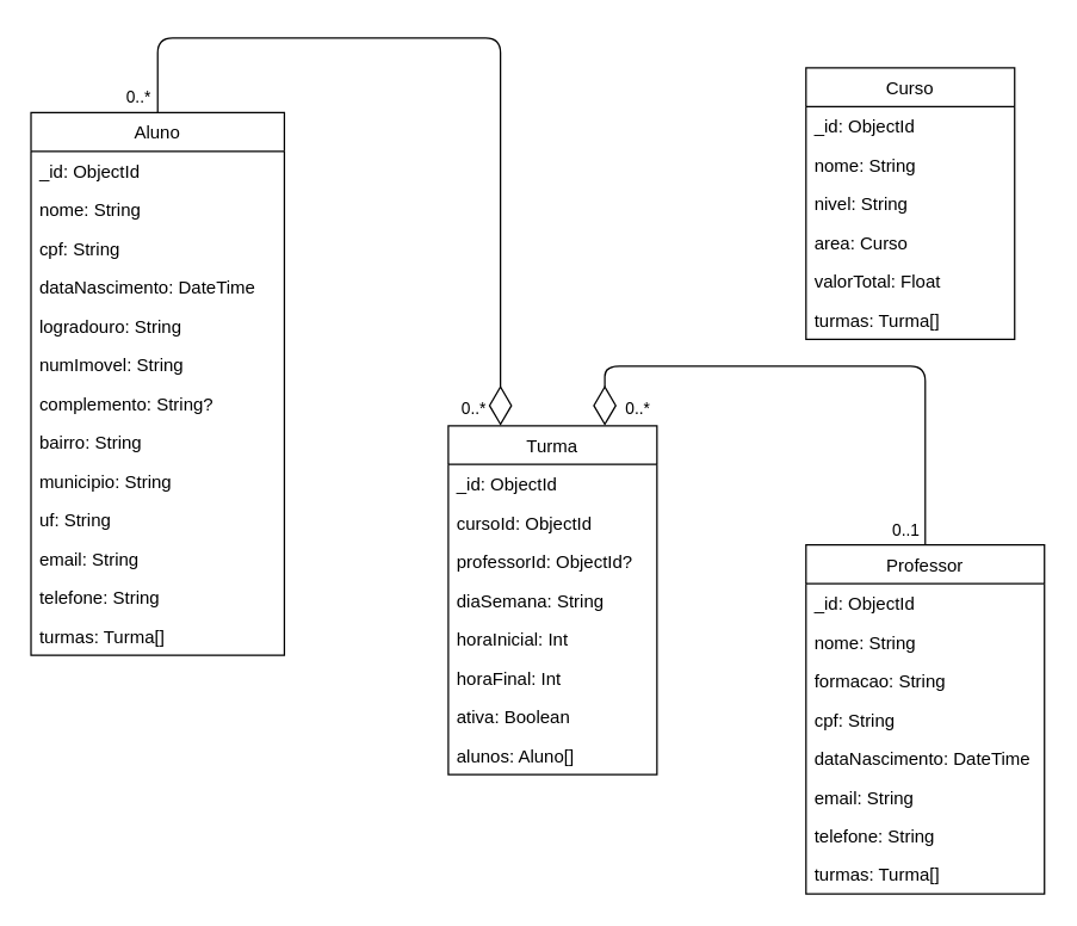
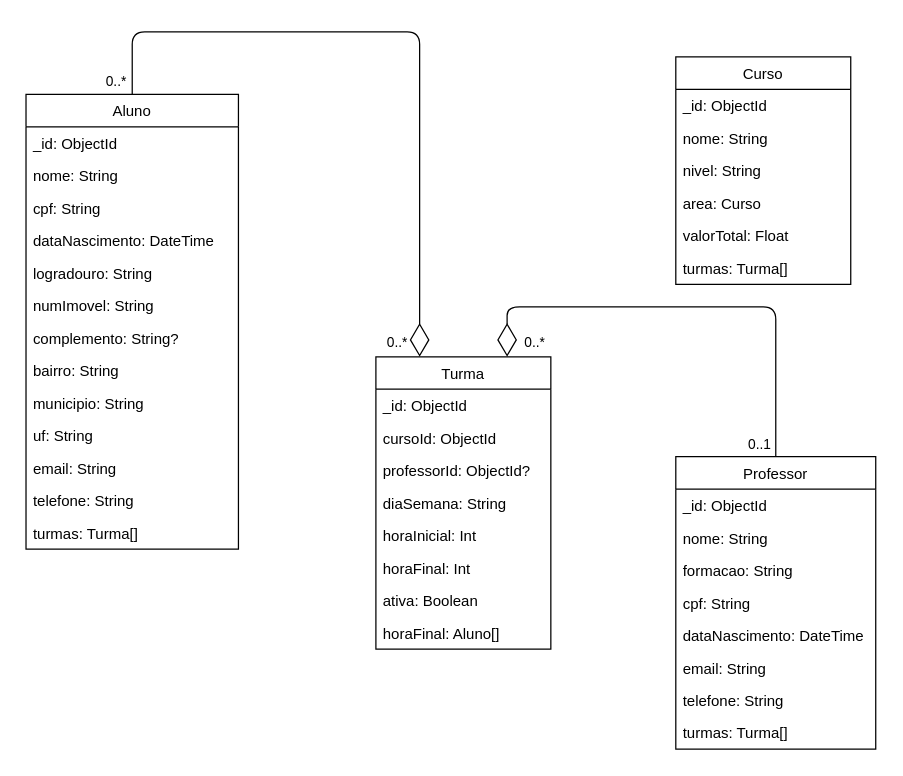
  <mxCell id="0" />
  <mxCell id="1" parent="0" />
  <mxCell id="2" value="Aluno" style="swimlane;fontStyle=0;childLayout=stackLayout;horizontal=1;startSize=26;fillColor=none;horizontalStack=0;resizeParent=1;resizeParentMax=0;resizeLast=0;collapsible=1;marginBottom=0;" parent="1" vertex="1"><mxGeometry x="20" y="70" width="170" height="364" as="geometry" /></mxCell>
  <mxCell id="3" value="_id: ObjectId" style="text;strokeColor=none;fillColor=none;align=left;verticalAlign=top;spacingLeft=4;spacingRight=4;overflow=hidden;rotatable=0;points=[[0,0.5],[1,0.5]];portConstraint=eastwest;" parent="2" vertex="1"><mxGeometry y="26" width="170" height="26" as="geometry" /></mxCell>
  <mxCell id="4" value="nome: String" style="text;strokeColor=none;fillColor=none;align=left;verticalAlign=top;spacingLeft=4;spacingRight=4;overflow=hidden;rotatable=0;points=[[0,0.5],[1,0.5]];portConstraint=eastwest;" parent="2" vertex="1"><mxGeometry y="52" width="170" height="26" as="geometry" /></mxCell>
  <mxCell id="5" value="cpf: String" style="text;strokeColor=none;fillColor=none;align=left;verticalAlign=top;spacingLeft=4;spacingRight=4;overflow=hidden;rotatable=0;points=[[0,0.5],[1,0.5]];portConstraint=eastwest;" parent="2" vertex="1"><mxGeometry y="78" width="170" height="26" as="geometry" /></mxCell>
  <mxCell id="6" value="dataNascimento: DateTime" style="text;strokeColor=none;fillColor=none;align=left;verticalAlign=top;spacingLeft=4;spacingRight=4;overflow=hidden;rotatable=0;points=[[0,0.5],[1,0.5]];portConstraint=eastwest;" parent="2" vertex="1"><mxGeometry y="104" width="170" height="26" as="geometry" /></mxCell>
  <mxCell id="7" value="logradouro: String" style="text;strokeColor=none;fillColor=none;align=left;verticalAlign=top;spacingLeft=4;spacingRight=4;overflow=hidden;rotatable=0;points=[[0,0.5],[1,0.5]];portConstraint=eastwest;" parent="2" vertex="1"><mxGeometry y="130" width="170" height="26" as="geometry" /></mxCell>
  <mxCell id="8" value="numImovel: String" style="text;strokeColor=none;fillColor=none;align=left;verticalAlign=top;spacingLeft=4;spacingRight=4;overflow=hidden;rotatable=0;points=[[0,0.5],[1,0.5]];portConstraint=eastwest;" parent="2" vertex="1"><mxGeometry y="156" width="170" height="26" as="geometry" /></mxCell>
  <mxCell id="9" value="complemento: String?&#10;" style="text;strokeColor=none;fillColor=none;align=left;verticalAlign=top;spacingLeft=4;spacingRight=4;overflow=hidden;rotatable=0;points=[[0,0.5],[1,0.5]];portConstraint=eastwest;" parent="2" vertex="1"><mxGeometry y="182" width="170" height="26" as="geometry" /></mxCell>
  <mxCell id="10" value="bairro: String" style="text;strokeColor=none;fillColor=none;align=left;verticalAlign=top;spacingLeft=4;spacingRight=4;overflow=hidden;rotatable=0;points=[[0,0.5],[1,0.5]];portConstraint=eastwest;" parent="2" vertex="1"><mxGeometry y="208" width="170" height="26" as="geometry" /></mxCell>
  <mxCell id="11" value="municipio: String" style="text;strokeColor=none;fillColor=none;align=left;verticalAlign=top;spacingLeft=4;spacingRight=4;overflow=hidden;rotatable=0;points=[[0,0.5],[1,0.5]];portConstraint=eastwest;" parent="2" vertex="1"><mxGeometry y="234" width="170" height="26" as="geometry" /></mxCell>
  <mxCell id="12" value="uf: String" style="text;strokeColor=none;fillColor=none;align=left;verticalAlign=top;spacingLeft=4;spacingRight=4;overflow=hidden;rotatable=0;points=[[0,0.5],[1,0.5]];portConstraint=eastwest;" parent="2" vertex="1"><mxGeometry y="260" width="170" height="26" as="geometry" /></mxCell>
  <mxCell id="13" value="email: String" style="text;strokeColor=none;fillColor=none;align=left;verticalAlign=top;spacingLeft=4;spacingRight=4;overflow=hidden;rotatable=0;points=[[0,0.5],[1,0.5]];portConstraint=eastwest;" parent="2" vertex="1"><mxGeometry y="286" width="170" height="26" as="geometry" /></mxCell>
  <mxCell id="14" value="telefone: String" style="text;strokeColor=none;fillColor=none;align=left;verticalAlign=top;spacingLeft=4;spacingRight=4;overflow=hidden;rotatable=0;points=[[0,0.5],[1,0.5]];portConstraint=eastwest;" parent="2" vertex="1"><mxGeometry y="312" width="170" height="26" as="geometry" /></mxCell>
  <mxCell id="15" value="turmas: Turma[]" style="text;strokeColor=none;fillColor=none;align=left;verticalAlign=top;spacingLeft=4;spacingRight=4;overflow=hidden;rotatable=0;points=[[0,0.5],[1,0.5]];portConstraint=eastwest;" parent="2" vertex="1"><mxGeometry y="338" width="170" height="26" as="geometry" /></mxCell>
  <mxCell id="16" value="Curso" style="swimlane;fontStyle=0;childLayout=stackLayout;horizontal=1;startSize=26;fillColor=none;horizontalStack=0;resizeParent=1;resizeParentMax=0;resizeLast=0;collapsible=1;marginBottom=0;" parent="1" vertex="1"><mxGeometry x="540" y="40" width="140" height="182" as="geometry" /></mxCell>
  <mxCell id="17" value="_id: ObjectId" style="text;strokeColor=none;fillColor=none;align=left;verticalAlign=top;spacingLeft=4;spacingRight=4;overflow=hidden;rotatable=0;points=[[0,0.5],[1,0.5]];portConstraint=eastwest;" parent="16" vertex="1"><mxGeometry y="26" width="140" height="26" as="geometry" /></mxCell>
  <mxCell id="18" value="nome: String" style="text;strokeColor=none;fillColor=none;align=left;verticalAlign=top;spacingLeft=4;spacingRight=4;overflow=hidden;rotatable=0;points=[[0,0.5],[1,0.5]];portConstraint=eastwest;" parent="16" vertex="1"><mxGeometry y="52" width="140" height="26" as="geometry" /></mxCell>
  <mxCell id="19" value="nivel: String" style="text;strokeColor=none;fillColor=none;align=left;verticalAlign=top;spacingLeft=4;spacingRight=4;overflow=hidden;rotatable=0;points=[[0,0.5],[1,0.5]];portConstraint=eastwest;" parent="16" vertex="1"><mxGeometry y="78" width="140" height="26" as="geometry" /></mxCell>
  <mxCell id="20" value="area: Curso" style="text;strokeColor=none;fillColor=none;align=left;verticalAlign=top;spacingLeft=4;spacingRight=4;overflow=hidden;rotatable=0;points=[[0,0.5],[1,0.5]];portConstraint=eastwest;" parent="16" vertex="1"><mxGeometry y="104" width="140" height="26" as="geometry" /></mxCell>
  <mxCell id="21" value="valorTotal: Float" style="text;strokeColor=none;fillColor=none;align=left;verticalAlign=top;spacingLeft=4;spacingRight=4;overflow=hidden;rotatable=0;points=[[0,0.5],[1,0.5]];portConstraint=eastwest;" vertex="1" parent="16"><mxGeometry y="130" width="140" height="26" as="geometry" /></mxCell>
  <mxCell id="22" value="turmas: Turma[]" style="text;strokeColor=none;fillColor=none;align=left;verticalAlign=top;spacingLeft=4;spacingRight=4;overflow=hidden;rotatable=0;points=[[0,0.5],[1,0.5]];portConstraint=eastwest;" vertex="1" parent="16"><mxGeometry y="156" width="140" height="26" as="geometry" /></mxCell>
  <mxCell id="23" value="Turma" style="swimlane;fontStyle=0;childLayout=stackLayout;horizontal=1;startSize=26;fillColor=none;horizontalStack=0;resizeParent=1;resizeParentMax=0;resizeLast=0;collapsible=1;marginBottom=0;" parent="1" vertex="1"><mxGeometry x="300" y="280" width="140" height="234" as="geometry" /></mxCell>
  <mxCell id="24" value="_id: ObjectId" style="text;strokeColor=none;fillColor=none;align=left;verticalAlign=top;spacingLeft=4;spacingRight=4;overflow=hidden;rotatable=0;points=[[0,0.5],[1,0.5]];portConstraint=eastwest;" parent="23" vertex="1"><mxGeometry y="26" width="140" height="26" as="geometry" /></mxCell>
  <mxCell id="25" value="cursoId: ObjectId" style="text;strokeColor=none;fillColor=none;align=left;verticalAlign=top;spacingLeft=4;spacingRight=4;overflow=hidden;rotatable=0;points=[[0,0.5],[1,0.5]];portConstraint=eastwest;" parent="23" vertex="1"><mxGeometry y="52" width="140" height="26" as="geometry" /></mxCell>
  <mxCell id="26" value="professorId: ObjectId?" style="text;strokeColor=none;fillColor=none;align=left;verticalAlign=top;spacingLeft=4;spacingRight=4;overflow=hidden;rotatable=0;points=[[0,0.5],[1,0.5]];portConstraint=eastwest;" parent="23" vertex="1"><mxGeometry y="78" width="140" height="26" as="geometry" /></mxCell>
  <mxCell id="27" value="diaSemana: String" style="text;strokeColor=none;fillColor=none;align=left;verticalAlign=top;spacingLeft=4;spacingRight=4;overflow=hidden;rotatable=0;points=[[0,0.5],[1,0.5]];portConstraint=eastwest;" parent="23" vertex="1"><mxGeometry y="104" width="140" height="26" as="geometry" /></mxCell>
  <mxCell id="28" value="horaInicial: Int" style="text;strokeColor=none;fillColor=none;align=left;verticalAlign=top;spacingLeft=4;spacingRight=4;overflow=hidden;rotatable=0;points=[[0,0.5],[1,0.5]];portConstraint=eastwest;" parent="23" vertex="1"><mxGeometry y="130" width="140" height="26" as="geometry" /></mxCell>
  <mxCell id="29" value="horaFinal: Int" style="text;strokeColor=none;fillColor=none;align=left;verticalAlign=top;spacingLeft=4;spacingRight=4;overflow=hidden;rotatable=0;points=[[0,0.5],[1,0.5]];portConstraint=eastwest;" parent="23" vertex="1"><mxGeometry y="156" width="140" height="26" as="geometry" /></mxCell>
  <mxCell id="30" value="ativa: Boolean" style="text;strokeColor=none;fillColor=none;align=left;verticalAlign=top;spacingLeft=4;spacingRight=4;overflow=hidden;rotatable=0;points=[[0,0.5],[1,0.5]];portConstraint=eastwest;" parent="23" vertex="1"><mxGeometry y="182" width="140" height="26" as="geometry" /></mxCell>
- <mxCell id="31" value="alunos: Aluno[]" style="text;strokeColor=none;fillColor=none;align=left;verticalAlign=top;spacingLeft=4;spacingRight=4;overflow=hidden;rotatable=0;points=[[0,0.5],[1,0.5]];portConstraint=eastwest;" vertex="1" parent="23"><mxGeometry y="208" width="140" height="26" as="geometry" /></mxCell>
+ <mxCell id="31" value="horaFinal: Aluno[]" style="text;strokeColor=none;fillColor=none;align=left;verticalAlign=top;spacingLeft=4;spacingRight=4;overflow=hidden;rotatable=0;points=[[0,0.5],[1,0.5]];portConstraint=eastwest;" vertex="1" parent="23"><mxGeometry y="208" width="140" height="26" as="geometry" /></mxCell>
  <mxCell id="32" value="Professor" style="swimlane;fontStyle=0;childLayout=stackLayout;horizontal=1;startSize=26;fillColor=none;horizontalStack=0;resizeParent=1;resizeParentMax=0;resizeLast=0;collapsible=1;marginBottom=0;" parent="1" vertex="1"><mxGeometry x="540" y="360" width="160" height="234" as="geometry" /></mxCell>
  <mxCell id="33" value="_id: ObjectId" style="text;strokeColor=none;fillColor=none;align=left;verticalAlign=top;spacingLeft=4;spacingRight=4;overflow=hidden;rotatable=0;points=[[0,0.5],[1,0.5]];portConstraint=eastwest;" parent="32" vertex="1"><mxGeometry y="26" width="160" height="26" as="geometry" /></mxCell>
  <mxCell id="34" value="nome: String" style="text;strokeColor=none;fillColor=none;align=left;verticalAlign=top;spacingLeft=4;spacingRight=4;overflow=hidden;rotatable=0;points=[[0,0.5],[1,0.5]];portConstraint=eastwest;" parent="32" vertex="1"><mxGeometry y="52" width="160" height="26" as="geometry" /></mxCell>
  <mxCell id="35" value="formacao: String" style="text;strokeColor=none;fillColor=none;align=left;verticalAlign=top;spacingLeft=4;spacingRight=4;overflow=hidden;rotatable=0;points=[[0,0.5],[1,0.5]];portConstraint=eastwest;" parent="32" vertex="1"><mxGeometry y="78" width="160" height="26" as="geometry" /></mxCell>
  <mxCell id="36" value="cpf: String" style="text;strokeColor=none;fillColor=none;align=left;verticalAlign=top;spacingLeft=4;spacingRight=4;overflow=hidden;rotatable=0;points=[[0,0.5],[1,0.5]];portConstraint=eastwest;" parent="32" vertex="1"><mxGeometry y="104" width="160" height="26" as="geometry" /></mxCell>
  <mxCell id="37" value="dataNascimento: DateTime" style="text;strokeColor=none;fillColor=none;align=left;verticalAlign=top;spacingLeft=4;spacingRight=4;overflow=hidden;rotatable=0;points=[[0,0.5],[1,0.5]];portConstraint=eastwest;" parent="32" vertex="1"><mxGeometry y="130" width="160" height="26" as="geometry" /></mxCell>
  <mxCell id="38" value="email: String" style="text;strokeColor=none;fillColor=none;align=left;verticalAlign=top;spacingLeft=4;spacingRight=4;overflow=hidden;rotatable=0;points=[[0,0.5],[1,0.5]];portConstraint=eastwest;" parent="32" vertex="1"><mxGeometry y="156" width="160" height="26" as="geometry" /></mxCell>
  <mxCell id="39" value="telefone: String" style="text;strokeColor=none;fillColor=none;align=left;verticalAlign=top;spacingLeft=4;spacingRight=4;overflow=hidden;rotatable=0;points=[[0,0.5],[1,0.5]];portConstraint=eastwest;" parent="32" vertex="1"><mxGeometry y="182" width="160" height="26" as="geometry" /></mxCell>
  <mxCell id="40" value="turmas: Turma[]" style="text;strokeColor=none;fillColor=none;align=left;verticalAlign=top;spacingLeft=4;spacingRight=4;overflow=hidden;rotatable=0;points=[[0,0.5],[1,0.5]];portConstraint=eastwest;" vertex="1" parent="32"><mxGeometry y="208" width="160" height="26" as="geometry" /></mxCell>
  <mxCell id="41" value="" style="endArrow=diamondThin;endFill=0;endSize=24;html=1;entryX=0.25;entryY=0;entryDx=0;entryDy=0;edgeStyle=orthogonalEdgeStyle;exitX=0.5;exitY=0;exitDx=0;exitDy=0;" parent="1" source="2" target="23" edge="1"><mxGeometry width="160" relative="1" as="geometry"><mxPoint x="170" y="10" as="sourcePoint" /><mxPoint x="330" y="230" as="targetPoint" /><Array as="points"><mxPoint x="105" y="20" /><mxPoint x="335" y="20" /></Array></mxGeometry></mxCell>
  <mxCell id="42" value="0..*" style="edgeLabel;html=1;align=center;verticalAlign=middle;resizable=0;points=[];" parent="41" vertex="1" connectable="0"><mxGeometry x="-0.293" y="1" relative="1" as="geometry"><mxPoint x="-155" y="40" as="offset" /></mxGeometry></mxCell>
  <mxCell id="43" value="0..*" style="edgeLabel;html=1;align=center;verticalAlign=middle;resizable=0;points=[];" parent="41" vertex="1" connectable="0"><mxGeometry x="-0.472" relative="1" as="geometry"><mxPoint x="118" y="248" as="offset" /></mxGeometry></mxCell>
  <mxCell id="44" value="" style="endArrow=diamondThin;endFill=0;endSize=24;html=1;exitX=0.5;exitY=0;exitDx=0;exitDy=0;edgeStyle=orthogonalEdgeStyle;entryX=0.75;entryY=0;entryDx=0;entryDy=0;" parent="1" source="32" target="23" edge="1"><mxGeometry width="160" relative="1" as="geometry"><mxPoint x="620" y="260" as="sourcePoint" /><mxPoint x="460" y="260" as="targetPoint" /><Array as="points"><mxPoint x="620" y="240" /><mxPoint x="405" y="240" /></Array></mxGeometry></mxCell>
  <mxCell id="45" value="0..1" style="edgeLabel;html=1;align=center;verticalAlign=middle;resizable=0;points=[];" parent="44" vertex="1" connectable="0"><mxGeometry x="0.114" y="3" relative="1" as="geometry"><mxPoint x="75" y="106" as="offset" /></mxGeometry></mxCell>
  <mxCell id="46" value="0..*" style="edgeLabel;html=1;align=center;verticalAlign=middle;resizable=0;points=[];" parent="44" vertex="1" connectable="0"><mxGeometry x="0.097" relative="1" as="geometry"><mxPoint x="-108" y="28" as="offset" /></mxGeometry></mxCell>
